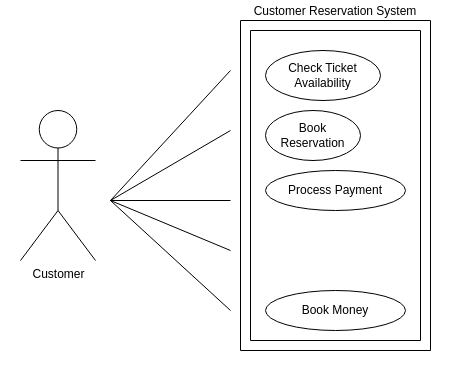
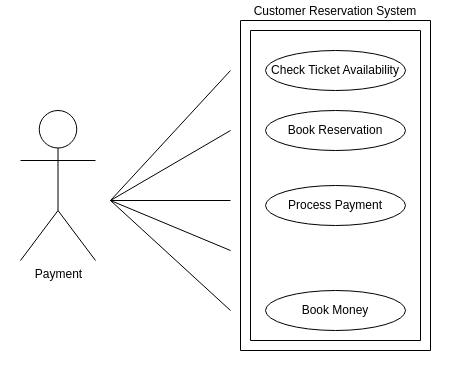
  <mxCell id="0" />
  <mxCell id="1" parent="0" />
- <mxCell id="2" value="Customer" style="shape=umlActor;verticalLabelPosition=bottom;verticalAlign=top;html=1;" vertex="1" parent="1"><mxGeometry x="20" y="110" width="75" height="150" as="geometry" /></mxCell>
+ <mxCell id="2" value="Payment" style="shape=umlActor;verticalLabelPosition=bottom;verticalAlign=top;html=1;" vertex="1" parent="1"><mxGeometry x="20" y="110" width="75" height="150" as="geometry" /></mxCell>
  <mxCell id="3" value="Customer Reservation System" style="verticalLabelPosition=top;verticalAlign=bottom;html=1;shape=mxgraph.basic.frame;dx=10;whiteSpace=wrap;labelPosition=center;align=center;" vertex="1" parent="1"><mxGeometry x="240" y="20" width="190" height="330" as="geometry" /></mxCell>
- <mxCell id="4" value="Check Ticket Availability" style="ellipse;whiteSpace=wrap;html=1;" vertex="1" parent="1"><mxGeometry x="265" y="50" width="115" height="50" as="geometry" /></mxCell>
- <mxCell id="5" value="Book Reservation" style="ellipse;whiteSpace=wrap;html=1;" vertex="1" parent="1"><mxGeometry x="265" y="110" width="95" height="50" as="geometry" /></mxCell>
- <mxCell id="6" value="Process Payment" style="ellipse;whiteSpace=wrap;html=1;" vertex="1" parent="1"><mxGeometry x="265" y="170" width="140" height="40" as="geometry" /></mxCell>
+ <mxCell id="4" value="Check Ticket Availability" style="ellipse;whiteSpace=wrap;html=1;" vertex="1" parent="1"><mxGeometry x="265" y="50" width="140" height="40" as="geometry" /></mxCell>
+ <mxCell id="5" value="Book Reservation" style="ellipse;whiteSpace=wrap;html=1;" vertex="1" parent="1"><mxGeometry x="265" y="110" width="140" height="40" as="geometry" /></mxCell>
+ <mxCell id="6" value="Process Payment" style="ellipse;whiteSpace=wrap;html=1;" vertex="1" parent="1"><mxGeometry x="265" y="185" width="140" height="40" as="geometry" /></mxCell>
  <mxCell id="7" value="Book Money" style="ellipse;whiteSpace=wrap;html=1;" vertex="1" parent="1"><mxGeometry x="265" y="290" width="140" height="40" as="geometry" /></mxCell>
  <mxCell id="8" value="" style="endArrow=none;startArrow=none;endFill=0;startFill=0;endSize=8;html=1;verticalAlign=bottom;labelBackgroundColor=none;strokeWidth=1;" edge="1" parent="1"><mxGeometry width="160" relative="1" as="geometry"><mxPoint x="110" y="200" as="sourcePoint" /><mxPoint x="230" y="200" as="targetPoint" /></mxGeometry></mxCell>
  <mxCell id="9" value="" style="endArrow=none;startArrow=none;endFill=0;startFill=0;endSize=8;html=1;verticalAlign=bottom;labelBackgroundColor=none;strokeWidth=1;" edge="1" parent="1"><mxGeometry width="160" relative="1" as="geometry"><mxPoint x="110" y="200" as="sourcePoint" /><mxPoint x="230" y="70" as="targetPoint" /></mxGeometry></mxCell>
  <mxCell id="10" value="" style="endArrow=none;startArrow=none;endFill=0;startFill=0;endSize=8;html=1;verticalAlign=bottom;labelBackgroundColor=none;strokeWidth=1;" edge="1" parent="1"><mxGeometry width="160" relative="1" as="geometry"><mxPoint x="110" y="200" as="sourcePoint" /><mxPoint x="230" y="130" as="targetPoint" /></mxGeometry></mxCell>
  <mxCell id="11" value="" style="endArrow=none;startArrow=none;endFill=0;startFill=0;endSize=8;html=1;verticalAlign=bottom;labelBackgroundColor=none;strokeWidth=1;" edge="1" parent="1"><mxGeometry width="160" relative="1" as="geometry"><mxPoint x="110" y="200" as="sourcePoint" /><mxPoint x="230" y="250" as="targetPoint" /></mxGeometry></mxCell>
  <mxCell id="12" value="" style="endArrow=none;startArrow=none;endFill=0;startFill=0;endSize=8;html=1;verticalAlign=bottom;labelBackgroundColor=none;strokeWidth=1;" edge="1" parent="1"><mxGeometry width="160" relative="1" as="geometry"><mxPoint x="110" y="200" as="sourcePoint" /><mxPoint x="230" y="310" as="targetPoint" /></mxGeometry></mxCell>
